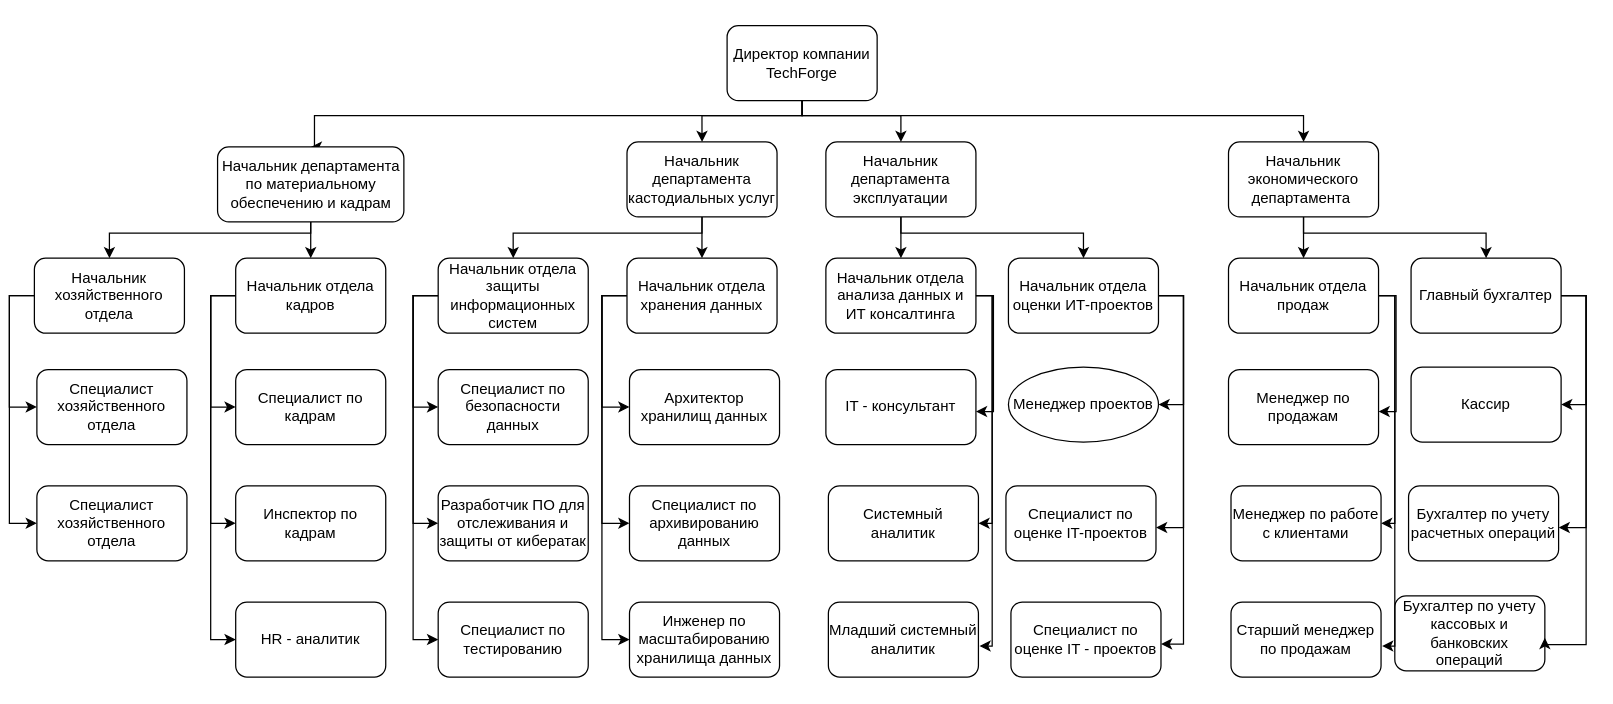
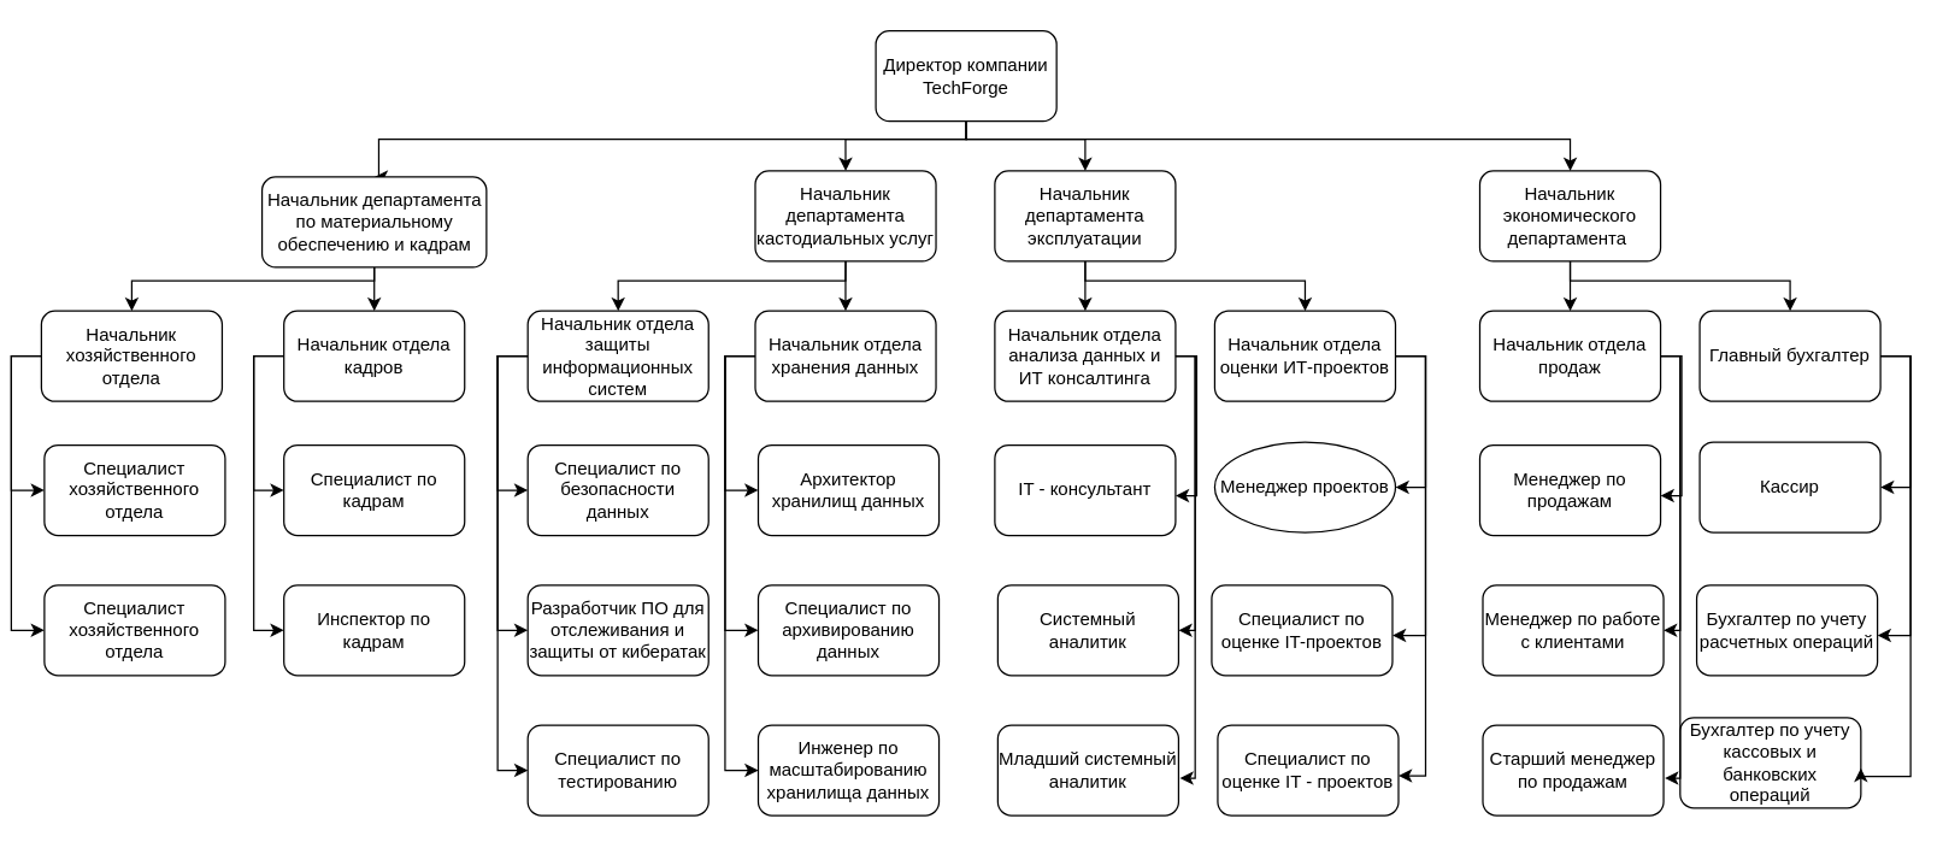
  <mxCell id="0" />
  <mxCell id="1" parent="0" />
  <mxCell id="2" style="edgeStyle=orthogonalEdgeStyle;rounded=0;orthogonalLoop=1;jettySize=auto;html=1;exitX=0.5;exitY=1;exitDx=0;exitDy=0;entryX=0.5;entryY=0;entryDx=0;entryDy=0;" edge="1" parent="1" source="6" target="9"><mxGeometry relative="1" as="geometry"><Array as="points"><mxPoint x="634" y="92" /><mxPoint x="554" y="92" /></Array></mxGeometry></mxCell>
  <mxCell id="3" style="edgeStyle=orthogonalEdgeStyle;rounded=0;orthogonalLoop=1;jettySize=auto;html=1;exitX=0.5;exitY=1;exitDx=0;exitDy=0;entryX=0.5;entryY=0;entryDx=0;entryDy=0;" edge="1" parent="1" source="6" target="12"><mxGeometry relative="1" as="geometry"><Array as="points"><mxPoint x="634" y="92" /><mxPoint x="713" y="92" /></Array></mxGeometry></mxCell>
  <mxCell id="4" style="edgeStyle=orthogonalEdgeStyle;rounded=0;orthogonalLoop=1;jettySize=auto;html=1;exitX=0.5;exitY=1;exitDx=0;exitDy=0;entryX=0.5;entryY=0;entryDx=0;entryDy=0;" edge="1" parent="1" source="6" target="43"><mxGeometry relative="1" as="geometry"><Array as="points"><mxPoint x="634" y="92" /><mxPoint x="244" y="92" /></Array></mxGeometry></mxCell>
  <mxCell id="5" style="edgeStyle=orthogonalEdgeStyle;rounded=0;orthogonalLoop=1;jettySize=auto;html=1;exitX=0.5;exitY=1;exitDx=0;exitDy=0;" edge="1" parent="1" source="6" target="58"><mxGeometry relative="1" as="geometry"><Array as="points"><mxPoint x="634" y="92" /><mxPoint x="1035" y="92" /></Array></mxGeometry></mxCell>
  <mxCell id="6" value="Директор компании&lt;div&gt;TechForge&lt;/div&gt;" style="rounded=1;whiteSpace=wrap;html=1;" parent="1" vertex="1"><mxGeometry x="574" y="20" width="120" height="60" as="geometry" /></mxCell>
  <mxCell id="7" style="edgeStyle=orthogonalEdgeStyle;rounded=0;orthogonalLoop=1;jettySize=auto;html=1;exitX=0.5;exitY=1;exitDx=0;exitDy=0;entryX=0.5;entryY=0;entryDx=0;entryDy=0;" parent="1" source="9" target="16" edge="1"><mxGeometry relative="1" as="geometry"><Array as="points"><mxPoint x="553.94" y="186" /><mxPoint x="402.94" y="186" /></Array></mxGeometry></mxCell>
  <mxCell id="8" style="edgeStyle=orthogonalEdgeStyle;rounded=0;orthogonalLoop=1;jettySize=auto;html=1;exitX=0.5;exitY=1;exitDx=0;exitDy=0;" parent="1" source="9" target="20" edge="1"><mxGeometry relative="1" as="geometry" /></mxCell>
  <mxCell id="9" value="&lt;div&gt;Начальник департамента кастодиальных услуг&lt;/div&gt;" style="rounded=1;whiteSpace=wrap;html=1;" parent="1" vertex="1"><mxGeometry x="493.94" y="113" width="120" height="60" as="geometry" /></mxCell>
  <mxCell id="10" style="edgeStyle=orthogonalEdgeStyle;rounded=0;orthogonalLoop=1;jettySize=auto;html=1;exitX=0.5;exitY=1;exitDx=0;exitDy=0;" parent="1" source="12" target="22" edge="1"><mxGeometry relative="1" as="geometry" /></mxCell>
  <mxCell id="11" style="edgeStyle=orthogonalEdgeStyle;rounded=0;orthogonalLoop=1;jettySize=auto;html=1;exitX=0.5;exitY=1;exitDx=0;exitDy=0;entryX=0.5;entryY=0;entryDx=0;entryDy=0;" parent="1" source="12" target="24" edge="1"><mxGeometry relative="1" as="geometry"><Array as="points"><mxPoint x="713" y="186" /><mxPoint x="859" y="186" /></Array></mxGeometry></mxCell>
  <mxCell id="12" value="Начальник департамента эксплуатации" style="rounded=1;whiteSpace=wrap;html=1;" parent="1" vertex="1"><mxGeometry x="653" y="113" width="120" height="60" as="geometry" /></mxCell>
  <mxCell id="13" style="edgeStyle=orthogonalEdgeStyle;rounded=0;orthogonalLoop=1;jettySize=auto;html=1;exitX=0;exitY=0.5;exitDx=0;exitDy=0;entryX=0;entryY=0.5;entryDx=0;entryDy=0;" parent="1" source="16" target="26" edge="1"><mxGeometry relative="1" as="geometry" /></mxCell>
  <mxCell id="14" style="edgeStyle=orthogonalEdgeStyle;rounded=0;orthogonalLoop=1;jettySize=auto;html=1;exitX=0;exitY=0.5;exitDx=0;exitDy=0;entryX=0;entryY=0.5;entryDx=0;entryDy=0;" parent="1" source="16" target="25" edge="1"><mxGeometry relative="1" as="geometry" /></mxCell>
  <mxCell id="15" style="edgeStyle=orthogonalEdgeStyle;rounded=0;orthogonalLoop=1;jettySize=auto;html=1;exitX=0;exitY=0.5;exitDx=0;exitDy=0;entryX=0;entryY=0.5;entryDx=0;entryDy=0;" parent="1" source="16" target="27" edge="1"><mxGeometry relative="1" as="geometry" /></mxCell>
  <mxCell id="16" value="&lt;div&gt;Начальник отдела защиты информационных систем&lt;/div&gt;" style="rounded=1;whiteSpace=wrap;html=1;" parent="1" vertex="1"><mxGeometry x="342.94" y="206" width="120" height="60" as="geometry" /></mxCell>
  <mxCell id="17" style="edgeStyle=orthogonalEdgeStyle;rounded=0;orthogonalLoop=1;jettySize=auto;html=1;exitX=0;exitY=0.5;exitDx=0;exitDy=0;entryX=0;entryY=0.5;entryDx=0;entryDy=0;" parent="1" source="20" target="28" edge="1"><mxGeometry relative="1" as="geometry" /></mxCell>
  <mxCell id="18" style="edgeStyle=orthogonalEdgeStyle;rounded=0;orthogonalLoop=1;jettySize=auto;html=1;exitX=0;exitY=0.5;exitDx=0;exitDy=0;entryX=0;entryY=0.5;entryDx=0;entryDy=0;" parent="1" source="20" target="29" edge="1"><mxGeometry relative="1" as="geometry" /></mxCell>
  <mxCell id="19" style="edgeStyle=orthogonalEdgeStyle;rounded=0;orthogonalLoop=1;jettySize=auto;html=1;exitX=0;exitY=0.5;exitDx=0;exitDy=0;entryX=0;entryY=0.5;entryDx=0;entryDy=0;" parent="1" source="20" target="30" edge="1"><mxGeometry relative="1" as="geometry" /></mxCell>
  <mxCell id="20" value="Начальник отдела хранения данных" style="rounded=1;whiteSpace=wrap;html=1;" parent="1" vertex="1"><mxGeometry x="493.94" y="206" width="120" height="60" as="geometry" /></mxCell>
  <mxCell id="21" style="edgeStyle=orthogonalEdgeStyle;rounded=0;orthogonalLoop=1;jettySize=auto;html=1;exitX=1;exitY=0.5;exitDx=0;exitDy=0;entryX=1;entryY=0.5;entryDx=0;entryDy=0;" parent="1" source="22" target="32" edge="1"><mxGeometry relative="1" as="geometry"><Array as="points"><mxPoint x="786" y="236" /><mxPoint x="786" y="418" /></Array></mxGeometry></mxCell>
  <mxCell id="22" value="&lt;div&gt;Начальник отдела анализа данных и ИТ консалтинга&lt;/div&gt;" style="rounded=1;whiteSpace=wrap;html=1;" parent="1" vertex="1"><mxGeometry x="653" y="206" width="120" height="60" as="geometry" /></mxCell>
  <mxCell id="23" style="edgeStyle=orthogonalEdgeStyle;rounded=0;orthogonalLoop=1;jettySize=auto;html=1;exitX=1;exitY=0.5;exitDx=0;exitDy=0;entryX=1;entryY=0.5;entryDx=0;entryDy=0;" parent="1" source="24" target="34" edge="1"><mxGeometry relative="1" as="geometry" /></mxCell>
  <mxCell id="24" value="Начальник отдела оценки ИТ-проектов" style="rounded=1;whiteSpace=wrap;html=1;" parent="1" vertex="1"><mxGeometry x="799" y="206" width="120" height="60" as="geometry" /></mxCell>
  <mxCell id="25" value="Специалист по безопасности данных" style="rounded=1;whiteSpace=wrap;html=1;" parent="1" vertex="1"><mxGeometry x="342.94" y="295" width="120" height="60" as="geometry" /></mxCell>
  <mxCell id="26" value="Разработчик ПО для отслеживания и защиты от кибератак" style="rounded=1;whiteSpace=wrap;html=1;" parent="1" vertex="1"><mxGeometry x="342.94" y="388" width="120" height="60" as="geometry" /></mxCell>
  <mxCell id="27" value="Специалист по тестированию" style="rounded=1;whiteSpace=wrap;html=1;" parent="1" vertex="1"><mxGeometry x="342.94" y="481" width="120" height="60" as="geometry" /></mxCell>
  <mxCell id="28" value="Архитектор хранилищ данных" style="rounded=1;whiteSpace=wrap;html=1;" parent="1" vertex="1"><mxGeometry x="495.94" y="295" width="120" height="60" as="geometry" /></mxCell>
  <mxCell id="29" value="Специалист по архивированию данных" style="rounded=1;whiteSpace=wrap;html=1;" parent="1" vertex="1"><mxGeometry x="495.94" y="388" width="120" height="60" as="geometry" /></mxCell>
  <mxCell id="30" value="Инженер по масштабированию хранилища данных" style="rounded=1;whiteSpace=wrap;html=1;" parent="1" vertex="1"><mxGeometry x="495.94" y="481" width="120" height="60" as="geometry" /></mxCell>
  <mxCell id="31" value="&lt;div&gt;IT - консультант&lt;/div&gt;" style="rounded=1;whiteSpace=wrap;html=1;" parent="1" vertex="1"><mxGeometry x="653" y="295" width="120" height="60" as="geometry" /></mxCell>
  <mxCell id="32" value="&lt;div&gt;Системный аналитик&lt;/div&gt;" style="rounded=1;whiteSpace=wrap;html=1;" parent="1" vertex="1"><mxGeometry x="655" y="388" width="120" height="60" as="geometry" /></mxCell>
  <mxCell id="33" value="&lt;div&gt;Младший системный аналитик&lt;/div&gt;" style="rounded=1;whiteSpace=wrap;html=1;" parent="1" vertex="1"><mxGeometry x="655" y="481" width="120" height="60" as="geometry" /></mxCell>
  <mxCell id="34" value="Менеджер проектов" style="ellipse;whiteSpace=wrap;html=1;" parent="1" vertex="1"><mxGeometry x="799" y="293" width="120" height="60" as="geometry" /></mxCell>
  <mxCell id="35" value="Специалист по оценке IT-проектов" style="rounded=1;whiteSpace=wrap;html=1;" parent="1" vertex="1"><mxGeometry x="797" y="388" width="120" height="60" as="geometry" /></mxCell>
  <mxCell id="36" value="Специалист по оценке IT - проектов" style="rounded=1;whiteSpace=wrap;html=1;" parent="1" vertex="1"><mxGeometry x="801" y="481" width="120" height="60" as="geometry" /></mxCell>
  <mxCell id="37" style="edgeStyle=orthogonalEdgeStyle;rounded=0;orthogonalLoop=1;jettySize=auto;html=1;exitX=1;exitY=0.5;exitDx=0;exitDy=0;entryX=1;entryY=0.56;entryDx=0;entryDy=0;entryPerimeter=0;" parent="1" source="22" target="31" edge="1"><mxGeometry relative="1" as="geometry"><Array as="points"><mxPoint x="787" y="236" /><mxPoint x="787" y="329" /></Array></mxGeometry></mxCell>
  <mxCell id="38" style="edgeStyle=orthogonalEdgeStyle;rounded=0;orthogonalLoop=1;jettySize=auto;html=1;exitX=1;exitY=0.5;exitDx=0;exitDy=0;entryX=1.007;entryY=0.587;entryDx=0;entryDy=0;entryPerimeter=0;" parent="1" source="22" target="33" edge="1"><mxGeometry relative="1" as="geometry"><Array as="points"><mxPoint x="786" y="236" /><mxPoint x="786" y="516" /></Array></mxGeometry></mxCell>
  <mxCell id="39" style="edgeStyle=orthogonalEdgeStyle;rounded=0;orthogonalLoop=1;jettySize=auto;html=1;exitX=1;exitY=0.5;exitDx=0;exitDy=0;entryX=1;entryY=0.557;entryDx=0;entryDy=0;entryPerimeter=0;" parent="1" source="24" target="35" edge="1"><mxGeometry relative="1" as="geometry" /></mxCell>
  <mxCell id="40" style="edgeStyle=orthogonalEdgeStyle;rounded=0;orthogonalLoop=1;jettySize=auto;html=1;exitX=1;exitY=0.5;exitDx=0;exitDy=0;entryX=1;entryY=0.56;entryDx=0;entryDy=0;entryPerimeter=0;" parent="1" source="24" target="36" edge="1"><mxGeometry relative="1" as="geometry"><Array as="points"><mxPoint x="939" y="236" /><mxPoint x="939" y="515" /></Array></mxGeometry></mxCell>
  <mxCell id="41" style="edgeStyle=orthogonalEdgeStyle;rounded=0;orthogonalLoop=1;jettySize=auto;html=1;exitX=0.5;exitY=1;exitDx=0;exitDy=0;entryX=0.5;entryY=0;entryDx=0;entryDy=0;" edge="1" parent="1" source="43" target="47"><mxGeometry relative="1" as="geometry"><Array as="points"><mxPoint x="241" y="177" /></Array></mxGeometry></mxCell>
  <mxCell id="42" style="edgeStyle=orthogonalEdgeStyle;rounded=0;orthogonalLoop=1;jettySize=auto;html=1;exitX=0.5;exitY=1;exitDx=0;exitDy=0;entryX=0.5;entryY=0;entryDx=0;entryDy=0;" edge="1" parent="1" source="43" target="50"><mxGeometry relative="1" as="geometry"><Array as="points"><mxPoint x="241" y="186" /><mxPoint x="80" y="186" /></Array></mxGeometry></mxCell>
  <mxCell id="43" value="&lt;div&gt;Начальник департамента по материальному обеспечению и кадрам&lt;/div&gt;" style="rounded=1;whiteSpace=wrap;html=1;" vertex="1" parent="1"><mxGeometry x="166.5" y="117" width="149" height="60" as="geometry" /></mxCell>
  <mxCell id="44" style="edgeStyle=orthogonalEdgeStyle;rounded=0;orthogonalLoop=1;jettySize=auto;html=1;exitX=0;exitY=0.5;exitDx=0;exitDy=0;entryX=0;entryY=0.5;entryDx=0;entryDy=0;" edge="1" parent="1" source="47" target="52"><mxGeometry relative="1" as="geometry" /></mxCell>
  <mxCell id="45" style="edgeStyle=orthogonalEdgeStyle;rounded=0;orthogonalLoop=1;jettySize=auto;html=1;exitX=0;exitY=0.5;exitDx=0;exitDy=0;entryX=0;entryY=0.5;entryDx=0;entryDy=0;" edge="1" parent="1" source="47" target="51"><mxGeometry relative="1" as="geometry" /></mxCell>
- <mxCell id="46" style="edgeStyle=orthogonalEdgeStyle;rounded=0;orthogonalLoop=1;jettySize=auto;html=1;exitX=0;exitY=0.5;exitDx=0;exitDy=0;entryX=0;entryY=0.5;entryDx=0;entryDy=0;" edge="1" parent="1" source="47" target="53"><mxGeometry relative="1" as="geometry" /></mxCell>
  <mxCell id="47" value="&lt;div&gt;Начальник отдела кадров&lt;/div&gt;" style="rounded=1;whiteSpace=wrap;html=1;" vertex="1" parent="1"><mxGeometry x="181" y="206" width="120" height="60" as="geometry" /></mxCell>
  <mxCell id="48" style="edgeStyle=orthogonalEdgeStyle;rounded=0;orthogonalLoop=1;jettySize=auto;html=1;exitX=0;exitY=0.5;exitDx=0;exitDy=0;entryX=0;entryY=0.5;entryDx=0;entryDy=0;" edge="1" parent="1" source="50" target="54"><mxGeometry relative="1" as="geometry" /></mxCell>
  <mxCell id="49" style="edgeStyle=orthogonalEdgeStyle;rounded=0;orthogonalLoop=1;jettySize=auto;html=1;exitX=0;exitY=0.5;exitDx=0;exitDy=0;entryX=0;entryY=0.5;entryDx=0;entryDy=0;" edge="1" parent="1" source="50" target="55"><mxGeometry relative="1" as="geometry" /></mxCell>
  <mxCell id="50" value="Начальник хозяйственного отдела" style="rounded=1;whiteSpace=wrap;html=1;" vertex="1" parent="1"><mxGeometry x="20" y="206" width="120" height="60" as="geometry" /></mxCell>
  <mxCell id="51" value="Специалист по кадрам" style="rounded=1;whiteSpace=wrap;html=1;" vertex="1" parent="1"><mxGeometry x="181" y="295" width="120" height="60" as="geometry" /></mxCell>
  <mxCell id="52" value="Инспектор по кадрам" style="rounded=1;whiteSpace=wrap;html=1;" vertex="1" parent="1"><mxGeometry x="181" y="388" width="120" height="60" as="geometry" /></mxCell>
- <mxCell id="53" value="HR - аналитик" style="rounded=1;whiteSpace=wrap;html=1;" vertex="1" parent="1"><mxGeometry x="181" y="481" width="120" height="60" as="geometry" /></mxCell>
  <mxCell id="54" value="Специалист хозяйственного отдела" style="rounded=1;whiteSpace=wrap;html=1;" vertex="1" parent="1"><mxGeometry x="22" y="295" width="120" height="60" as="geometry" /></mxCell>
  <mxCell id="55" value="Специалист хозяйственного отдела" style="rounded=1;whiteSpace=wrap;html=1;" vertex="1" parent="1"><mxGeometry x="22" y="388" width="120" height="60" as="geometry" /></mxCell>
  <mxCell id="56" style="edgeStyle=orthogonalEdgeStyle;rounded=0;orthogonalLoop=1;jettySize=auto;html=1;exitX=0.5;exitY=1;exitDx=0;exitDy=0;" edge="1" parent="1" source="58" target="60"><mxGeometry relative="1" as="geometry" /></mxCell>
  <mxCell id="57" style="edgeStyle=orthogonalEdgeStyle;rounded=0;orthogonalLoop=1;jettySize=auto;html=1;exitX=0.5;exitY=1;exitDx=0;exitDy=0;entryX=0.5;entryY=0;entryDx=0;entryDy=0;" edge="1" parent="1" source="58" target="62"><mxGeometry relative="1" as="geometry"><Array as="points"><mxPoint x="1035" y="186" /><mxPoint x="1181" y="186" /></Array></mxGeometry></mxCell>
  <mxCell id="58" value="Начальник экономического департамента&amp;nbsp;" style="rounded=1;whiteSpace=wrap;html=1;" vertex="1" parent="1"><mxGeometry x="975" y="113" width="120" height="60" as="geometry" /></mxCell>
  <mxCell id="59" style="edgeStyle=orthogonalEdgeStyle;rounded=0;orthogonalLoop=1;jettySize=auto;html=1;exitX=1;exitY=0.5;exitDx=0;exitDy=0;entryX=1;entryY=0.5;entryDx=0;entryDy=0;" edge="1" parent="1" source="60" target="64"><mxGeometry relative="1" as="geometry"><Array as="points"><mxPoint x="1108" y="236" /><mxPoint x="1108" y="418" /></Array></mxGeometry></mxCell>
  <mxCell id="60" value="&lt;div&gt;Начальник отдела продаж&lt;/div&gt;" style="rounded=1;whiteSpace=wrap;html=1;" vertex="1" parent="1"><mxGeometry x="975" y="206" width="120" height="60" as="geometry" /></mxCell>
  <mxCell id="61" style="edgeStyle=orthogonalEdgeStyle;rounded=0;orthogonalLoop=1;jettySize=auto;html=1;exitX=1;exitY=0.5;exitDx=0;exitDy=0;entryX=1;entryY=0.5;entryDx=0;entryDy=0;" edge="1" parent="1" source="62" target="66"><mxGeometry relative="1" as="geometry" /></mxCell>
  <mxCell id="62" value="Главный бухгалтер" style="rounded=1;whiteSpace=wrap;html=1;" vertex="1" parent="1"><mxGeometry x="1121" y="206" width="120" height="60" as="geometry" /></mxCell>
  <mxCell id="63" value="&lt;div&gt;Менеджер по продажам&lt;/div&gt;" style="rounded=1;whiteSpace=wrap;html=1;" vertex="1" parent="1"><mxGeometry x="975" y="295" width="120" height="60" as="geometry" /></mxCell>
  <mxCell id="64" value="&lt;div&gt;Менеджер по работе с клиентами&lt;/div&gt;" style="rounded=1;whiteSpace=wrap;html=1;" vertex="1" parent="1"><mxGeometry x="977" y="388" width="120" height="60" as="geometry" /></mxCell>
  <mxCell id="65" value="&lt;div&gt;Старший менеджер по продажам&lt;/div&gt;" style="rounded=1;whiteSpace=wrap;html=1;" vertex="1" parent="1"><mxGeometry x="977" y="481" width="120" height="60" as="geometry" /></mxCell>
  <mxCell id="66" value="Кассир" style="rounded=1;whiteSpace=wrap;html=1;" vertex="1" parent="1"><mxGeometry x="1121" y="293" width="120" height="60" as="geometry" /></mxCell>
  <mxCell id="67" value="Бухгалтер по учету расчетных операций" style="rounded=1;whiteSpace=wrap;html=1;" vertex="1" parent="1"><mxGeometry x="1119" y="388" width="120" height="60" as="geometry" /></mxCell>
  <mxCell id="68" value="Бухгалтер по учету кассовых и банковских операций" style="rounded=1;whiteSpace=wrap;html=1;" vertex="1" parent="1"><mxGeometry x="1108" y="476" width="120" height="60" as="geometry" /></mxCell>
  <mxCell id="69" style="edgeStyle=orthogonalEdgeStyle;rounded=0;orthogonalLoop=1;jettySize=auto;html=1;exitX=1;exitY=0.5;exitDx=0;exitDy=0;entryX=1;entryY=0.56;entryDx=0;entryDy=0;entryPerimeter=0;" edge="1" parent="1" source="60" target="63"><mxGeometry relative="1" as="geometry"><Array as="points"><mxPoint x="1109" y="236" /><mxPoint x="1109" y="329" /></Array></mxGeometry></mxCell>
  <mxCell id="70" style="edgeStyle=orthogonalEdgeStyle;rounded=0;orthogonalLoop=1;jettySize=auto;html=1;exitX=1;exitY=0.5;exitDx=0;exitDy=0;entryX=1.007;entryY=0.587;entryDx=0;entryDy=0;entryPerimeter=0;" edge="1" parent="1" source="60" target="65"><mxGeometry relative="1" as="geometry"><Array as="points"><mxPoint x="1108" y="236" /><mxPoint x="1108" y="516" /></Array></mxGeometry></mxCell>
  <mxCell id="71" style="edgeStyle=orthogonalEdgeStyle;rounded=0;orthogonalLoop=1;jettySize=auto;html=1;exitX=1;exitY=0.5;exitDx=0;exitDy=0;entryX=1;entryY=0.557;entryDx=0;entryDy=0;entryPerimeter=0;" edge="1" parent="1" source="62" target="67"><mxGeometry relative="1" as="geometry" /></mxCell>
  <mxCell id="72" style="edgeStyle=orthogonalEdgeStyle;rounded=0;orthogonalLoop=1;jettySize=auto;html=1;exitX=1;exitY=0.5;exitDx=0;exitDy=0;entryX=1;entryY=0.56;entryDx=0;entryDy=0;entryPerimeter=0;" edge="1" parent="1" source="62" target="68"><mxGeometry relative="1" as="geometry"><Array as="points"><mxPoint x="1261" y="236" /><mxPoint x="1261" y="515" /></Array></mxGeometry></mxCell>
